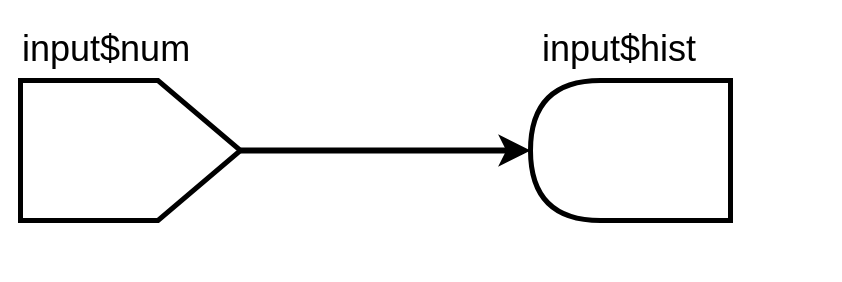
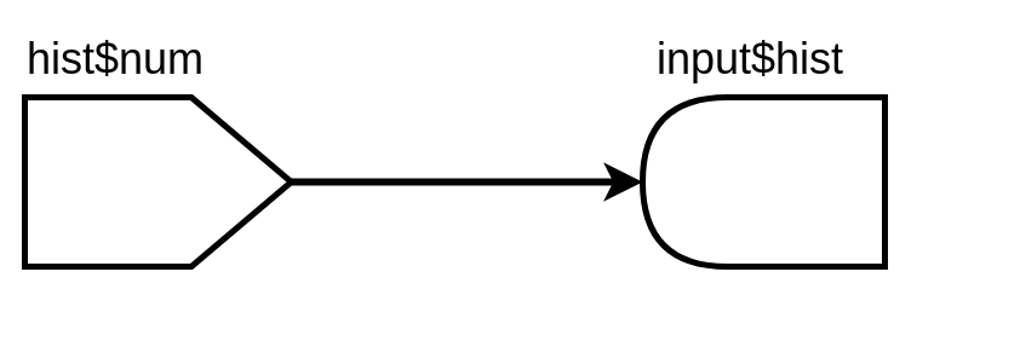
  <mxCell id="0" />
  <mxCell id="1" parent="0" />
  <mxCell id="2" value="" style="edgeStyle=orthogonalEdgeStyle;rounded=0;orthogonalLoop=1;jettySize=auto;html=1;fontSize=20;entryX=1;entryY=0.5;entryDx=0;entryDy=0;endSize=13;startSize=20;strokeWidth=6;" parent="1" edge="1"><mxGeometry relative="1" as="geometry"><mxPoint x="530" y="150" as="targetPoint" /><mxPoint x="240" y="150" as="sourcePoint" /></mxGeometry></mxCell>
  <mxCell id="3" value="" style="shape=offPageConnector;whiteSpace=wrap;html=1;rotation=-90;strokeWidth=5;" vertex="1" parent="1"><mxGeometry x="60" y="40" width="140" height="220" as="geometry" /></mxCell>
  <mxCell id="4" value="" style="shape=delay;whiteSpace=wrap;html=1;rotation=180;strokeWidth=5;" vertex="1" parent="1"><mxGeometry x="530" y="80" width="200" height="140" as="geometry" /></mxCell>
- <mxCell id="5" value="&lt;font style=&quot;font-size: 36px&quot;&gt;input$num&lt;/font&gt;" style="text;html=1;" vertex="1" parent="1"><mxGeometry x="20" y="20" width="180" height="60" as="geometry" /></mxCell>
+ <mxCell id="5" value="&lt;font style=&quot;font-size: 36px&quot;&gt;hist$num&lt;/font&gt;" style="text;html=1;" vertex="1" parent="1"><mxGeometry x="20" y="20" width="180" height="60" as="geometry" /></mxCell>
  <mxCell id="6" value="&lt;font style=&quot;font-size: 36px&quot;&gt;input$hist&lt;/font&gt;" style="text;html=1;" vertex="1" parent="1"><mxGeometry x="540" y="20" width="280" height="60" as="geometry" /></mxCell>
